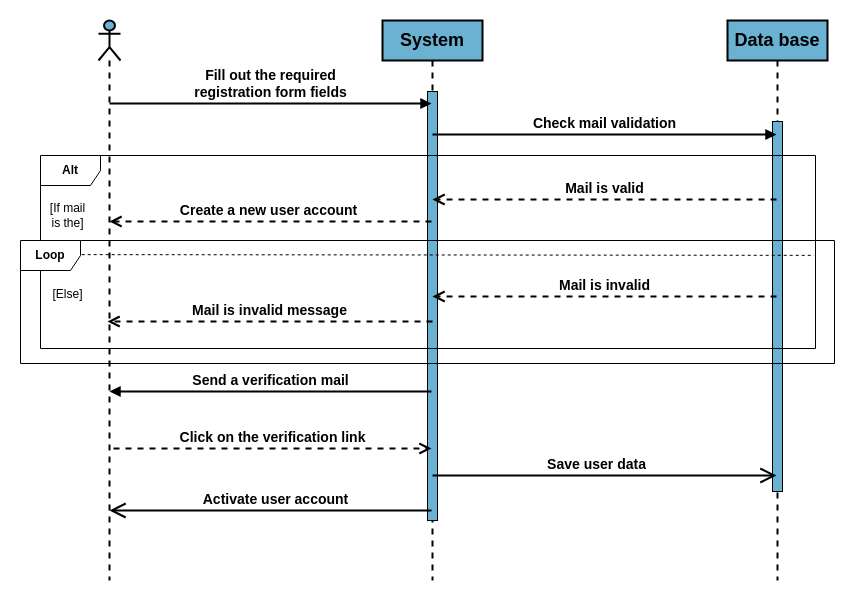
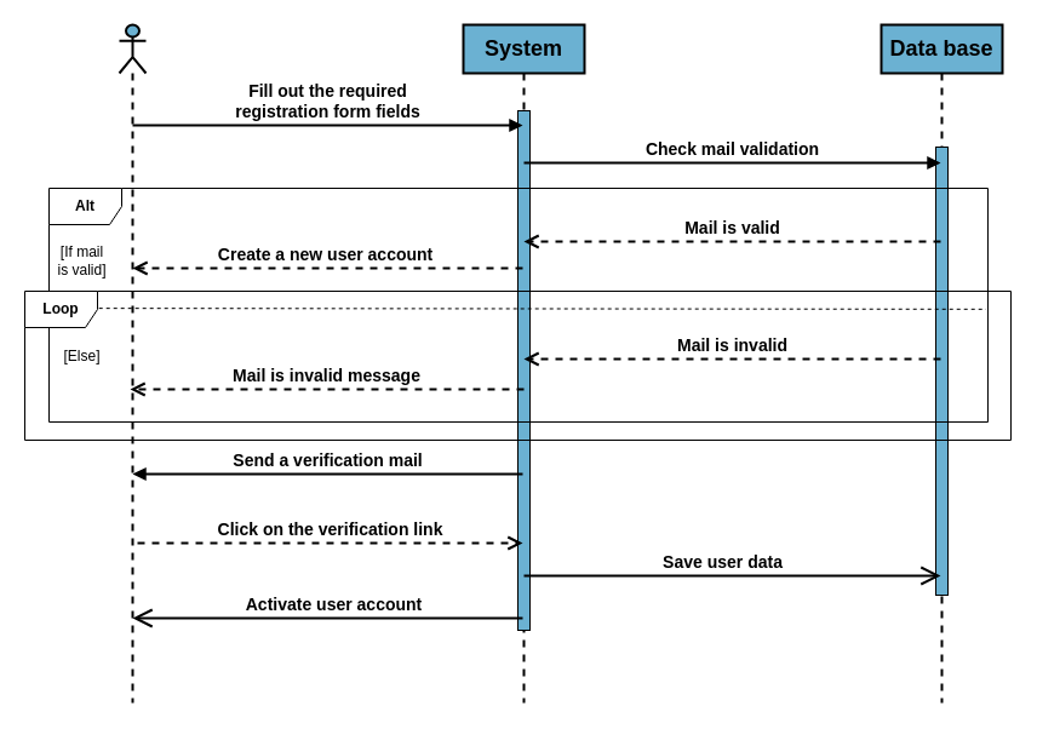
  <mxCell id="0" />
  <mxCell id="1" parent="0" />
  <mxCell id="2" value="" style="shape=umlLifeline;perimeter=lifelinePerimeter;whiteSpace=wrap;html=1;container=1;dropTarget=0;collapsible=0;recursiveResize=0;outlineConnect=0;portConstraint=eastwest;newEdgeStyle={&quot;curved&quot;:0,&quot;rounded&quot;:0};participant=umlActor;fillColor=#6BB1D2;strokeWidth=2;" parent="1" vertex="1"><mxGeometry x="98" y="20" width="22" height="560" as="geometry" /></mxCell>
  <mxCell id="3" value="&lt;font style=&quot;font-size: 18px;&quot;&gt;&lt;b&gt;System&lt;/b&gt;&lt;/font&gt;" style="shape=umlLifeline;perimeter=lifelinePerimeter;whiteSpace=wrap;html=1;container=1;dropTarget=0;collapsible=0;recursiveResize=0;outlineConnect=0;portConstraint=eastwest;newEdgeStyle={&quot;curved&quot;:0,&quot;rounded&quot;:0};fillColor=#6BB1D2;strokeWidth=2;" parent="1" vertex="1"><mxGeometry x="382" y="20" width="100" height="560" as="geometry" /></mxCell>
  <mxCell id="4" value="" style="html=1;points=[[0,0,0,0,5],[0,1,0,0,-5],[1,0,0,0,5],[1,1,0,0,-5]];perimeter=orthogonalPerimeter;outlineConnect=0;targetShapes=umlLifeline;portConstraint=eastwest;newEdgeStyle={&quot;curved&quot;:0,&quot;rounded&quot;:0};fillColor=#6BB1D2;" parent="3" vertex="1"><mxGeometry x="45" y="71" width="10" height="429" as="geometry" /></mxCell>
  <mxCell id="5" value="&lt;font style=&quot;font-size: 18px;&quot;&gt;&lt;b&gt;Data base&lt;/b&gt;&lt;/font&gt;" style="shape=umlLifeline;perimeter=lifelinePerimeter;whiteSpace=wrap;html=1;container=1;dropTarget=0;collapsible=0;recursiveResize=0;outlineConnect=0;portConstraint=eastwest;newEdgeStyle={&quot;curved&quot;:0,&quot;rounded&quot;:0};fillColor=#6BB1D2;strokeWidth=2;" parent="1" vertex="1"><mxGeometry x="727" y="20" width="100" height="560" as="geometry" /></mxCell>
  <mxCell id="6" value="" style="html=1;points=[[0,0,0,0,5],[0,1,0,0,-5],[1,0,0,0,5],[1,1,0,0,-5]];perimeter=orthogonalPerimeter;outlineConnect=0;targetShapes=umlLifeline;portConstraint=eastwest;newEdgeStyle={&quot;curved&quot;:0,&quot;rounded&quot;:0};fillColor=#6BB1D2;" parent="5" vertex="1"><mxGeometry x="45" y="101" width="10" height="370" as="geometry" /></mxCell>
  <mxCell id="7" value="&lt;font style=&quot;font-size: 14px;&quot;&gt;&lt;b&gt;Check mail validation&lt;/b&gt;&lt;/font&gt;" style="html=1;verticalAlign=bottom;endArrow=block;curved=0;rounded=0;strokeWidth=2;" parent="1" edge="1"><mxGeometry width="80" relative="1" as="geometry"><mxPoint x="432" y="134" as="sourcePoint" /><mxPoint x="776" y="134" as="targetPoint" /></mxGeometry></mxCell>
  <mxCell id="8" value="&lt;font style=&quot;font-size: 14px;&quot;&gt;&lt;b&gt;Mail is valid&lt;/b&gt;&lt;/font&gt;" style="html=1;verticalAlign=bottom;endArrow=open;dashed=1;endSize=8;curved=0;rounded=0;strokeWidth=2;" parent="1" edge="1"><mxGeometry relative="1" as="geometry"><mxPoint x="776" y="199" as="sourcePoint" /><mxPoint x="432" y="199" as="targetPoint" /></mxGeometry></mxCell>
  <mxCell id="9" value="&lt;font style=&quot;font-size: 14px;&quot;&gt;&lt;b&gt;Mail is invalid&lt;/b&gt;&lt;/font&gt;" style="html=1;verticalAlign=bottom;endArrow=open;dashed=1;endSize=8;curved=0;rounded=0;strokeWidth=2;" parent="1" edge="1"><mxGeometry relative="1" as="geometry"><mxPoint x="776" y="296" as="sourcePoint" /><mxPoint x="432" y="296" as="targetPoint" /></mxGeometry></mxCell>
  <mxCell id="10" value="&lt;b&gt;Alt&lt;/b&gt;" style="shape=umlFrame;whiteSpace=wrap;html=1;pointerEvents=0;" parent="1" vertex="1"><mxGeometry x="40" y="155" width="775" height="193" as="geometry" /></mxCell>
- <mxCell id="11" value="[If mail&lt;br&gt;is the]" style="text;html=1;align=center;verticalAlign=middle;resizable=0;points=[];autosize=1;strokeColor=none;fillColor=none;" parent="1" vertex="1"><mxGeometry x="38" y="194" width="58" height="41" as="geometry" /></mxCell>
+ <mxCell id="11" value="[If mail&lt;br&gt;is valid]" style="text;html=1;align=center;verticalAlign=middle;resizable=0;points=[];autosize=1;strokeColor=none;fillColor=none;" parent="1" vertex="1"><mxGeometry x="38" y="194" width="58" height="41" as="geometry" /></mxCell>
  <mxCell id="12" value="" style="endArrow=none;dashed=1;html=1;rounded=0;entryX=0.998;entryY=0.507;entryDx=0;entryDy=0;entryPerimeter=0;exitX=-0.001;exitY=0.503;exitDx=0;exitDy=0;exitPerimeter=0;strokeWidth=1;" parent="1" edge="1"><mxGeometry width="50" height="50" relative="1" as="geometry"><mxPoint x="39.225" y="254.079" as="sourcePoint" /><mxPoint x="813.45" y="254.851" as="targetPoint" /></mxGeometry></mxCell>
  <mxCell id="13" value="[Else]" style="text;html=1;align=center;verticalAlign=middle;resizable=0;points=[];autosize=1;strokeColor=none;fillColor=none;" parent="1" vertex="1"><mxGeometry x="43" y="281" width="48" height="26" as="geometry" /></mxCell>
  <mxCell id="14" value="" style="endArrow=open;endFill=1;endSize=12;html=1;rounded=0;strokeWidth=2;" parent="1" edge="1"><mxGeometry width="160" relative="1" as="geometry"><mxPoint x="431" y="510" as="sourcePoint" /><mxPoint x="109" y="510" as="targetPoint" /></mxGeometry></mxCell>
  <mxCell id="15" value="&lt;b&gt;&lt;font style=&quot;font-size: 14px;&quot;&gt;Activate user account&lt;/font&gt;&lt;/b&gt;" style="edgeLabel;html=1;align=center;verticalAlign=middle;resizable=0;points=[];" parent="14" vertex="1" connectable="0"><mxGeometry x="0.093" y="2" relative="1" as="geometry"><mxPoint x="19" y="-14" as="offset" /></mxGeometry></mxCell>
  <mxCell id="16" value="&lt;font style=&quot;font-size: 14px;&quot;&gt;&lt;b&gt;Create a new user account&amp;nbsp;&lt;/b&gt;&lt;/font&gt;" style="html=1;verticalAlign=bottom;endArrow=open;dashed=1;endSize=8;curved=0;rounded=0;strokeWidth=2;" parent="1" source="3" edge="1"><mxGeometry relative="1" as="geometry"><mxPoint x="431" y="218" as="sourcePoint" /><mxPoint x="109" y="221" as="targetPoint" /></mxGeometry></mxCell>
  <mxCell id="17" value="&lt;b style=&quot;border-color: var(--border-color); font-size: 14px;&quot;&gt;Fill out the required&lt;br style=&quot;border-color: var(--border-color);&quot;&gt;registration form fields&lt;/b&gt;" style="html=1;verticalAlign=bottom;endArrow=block;curved=0;rounded=0;strokeWidth=2;" parent="1" edge="1"><mxGeometry width="80" relative="1" as="geometry"><mxPoint x="109" y="103" as="sourcePoint" /><mxPoint x="431" y="103" as="targetPoint" /></mxGeometry></mxCell>
  <mxCell id="18" value="&lt;font style=&quot;font-size: 14px;&quot;&gt;&lt;b&gt;Mail is invalid message&lt;/b&gt;&lt;/font&gt;" style="html=1;verticalAlign=bottom;endArrow=open;dashed=1;endSize=8;curved=0;rounded=0;strokeWidth=2;" parent="1" edge="1"><mxGeometry relative="1" as="geometry"><mxPoint x="432" y="321" as="sourcePoint" /><mxPoint x="107" y="321" as="targetPoint" /></mxGeometry></mxCell>
  <mxCell id="19" value="&lt;span style=&quot;font-size: 14px;&quot;&gt;&lt;b&gt;Send a verification mail&lt;/b&gt;&lt;/span&gt;" style="html=1;verticalAlign=bottom;endArrow=block;curved=0;rounded=0;strokeWidth=2;" parent="1" target="2" edge="1"><mxGeometry width="80" relative="1" as="geometry"><mxPoint x="431" y="391" as="sourcePoint" /><mxPoint x="97" y="391" as="targetPoint" /></mxGeometry></mxCell>
  <mxCell id="20" value="&lt;font style=&quot;font-size: 14px;&quot;&gt;&lt;b&gt;Click on the verification link&lt;/b&gt;&lt;/font&gt;" style="html=1;verticalAlign=bottom;endArrow=open;dashed=1;endSize=8;curved=0;rounded=0;strokeWidth=2;" parent="1" edge="1"><mxGeometry relative="1" as="geometry"><mxPoint x="113" y="448" as="sourcePoint" /><mxPoint x="431" y="448" as="targetPoint" /></mxGeometry></mxCell>
  <mxCell id="21" value="" style="endArrow=open;endFill=1;endSize=12;html=1;rounded=0;strokeWidth=2;" parent="1" edge="1"><mxGeometry width="160" relative="1" as="geometry"><mxPoint x="432" y="475" as="sourcePoint" /><mxPoint x="776" y="475" as="targetPoint" /></mxGeometry></mxCell>
  <mxCell id="22" value="&lt;span style=&quot;font-size: 14px;&quot;&gt;&lt;b&gt;Save user data&lt;/b&gt;&lt;/span&gt;" style="edgeLabel;html=1;align=center;verticalAlign=middle;resizable=0;points=[];" parent="21" vertex="1" connectable="0"><mxGeometry x="0.093" y="2" relative="1" as="geometry"><mxPoint x="-25" y="-10" as="offset" /></mxGeometry></mxCell>
  <mxCell id="23" value="&lt;b&gt;Loop&lt;/b&gt;" style="shape=umlFrame;whiteSpace=wrap;html=1;pointerEvents=0;" vertex="1" parent="1"><mxGeometry x="20" y="240" width="814" height="123" as="geometry" /></mxCell>
